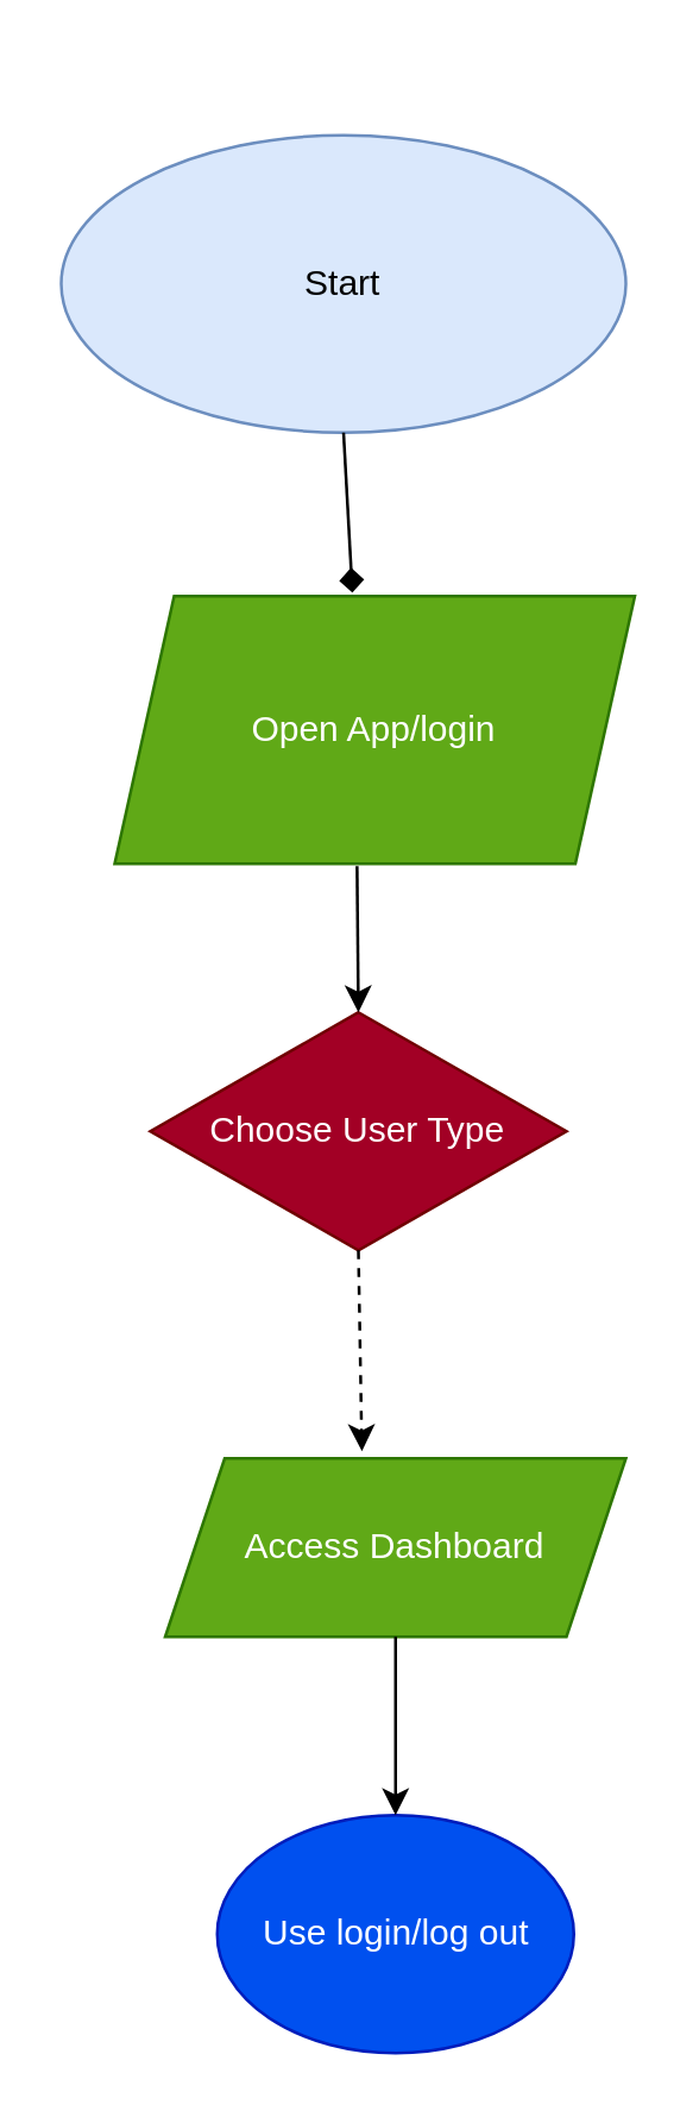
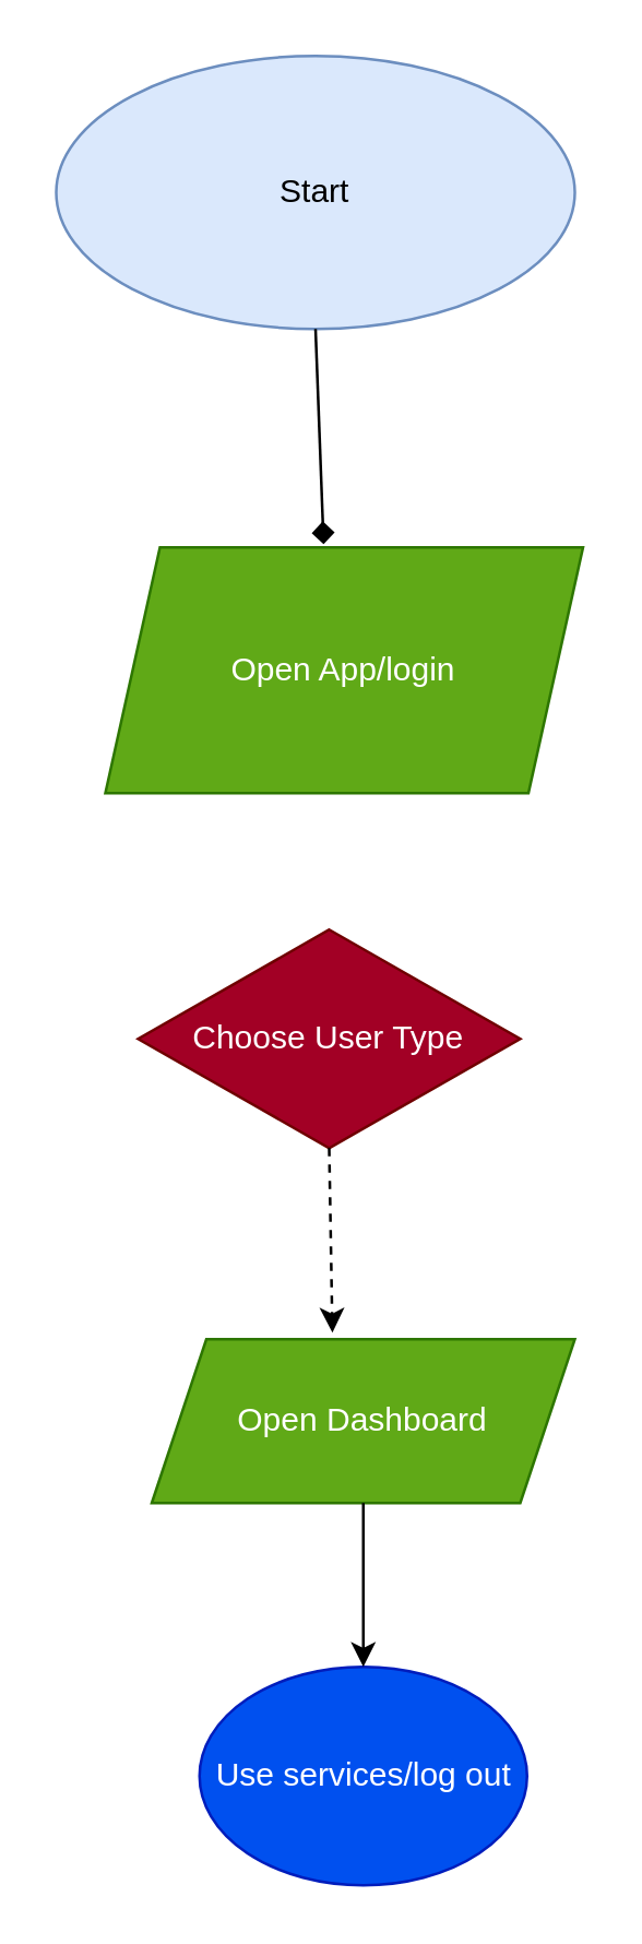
  <mxCell id="0" />
  <mxCell id="1" parent="0" />
- <mxCell id="2" value="Start" style="ellipse;whiteSpace=wrap;html=1;fillColor=#dae8fc;strokeColor=#6c8ebf;" vertex="1" parent="1"><mxGeometry x="20" y="45" width="190" height="100" as="geometry" /></mxCell>
+ <mxCell id="2" value="Start" style="ellipse;whiteSpace=wrap;html=1;fillColor=#dae8fc;strokeColor=#6c8ebf;" vertex="1" parent="1"><mxGeometry x="20" y="20" width="190" height="100" as="geometry" /></mxCell>
  <mxCell id="3" value="Open App/login" style="shape=parallelogram;perimeter=parallelogramPerimeter;whiteSpace=wrap;html=1;fixedSize=1;fillColor=#60a917;strokeColor=#2D7600;fontColor=#ffffff;" vertex="1" parent="1"><mxGeometry x="38" y="200" width="175" height="90" as="geometry" /></mxCell>
  <mxCell id="4" value="Choose User Type" style="rhombus;whiteSpace=wrap;html=1;fillColor=#a20025;fontColor=#ffffff;strokeColor=#6F0000;" vertex="1" parent="1"><mxGeometry x="50" y="340" width="140" height="80" as="geometry" /></mxCell>
- <mxCell id="5" value="Access Dashboard" style="shape=parallelogram;perimeter=parallelogramPerimeter;whiteSpace=wrap;html=1;fixedSize=1;fillColor=#60a917;strokeColor=#2D7600;fontColor=#ffffff;" vertex="1" parent="1"><mxGeometry x="55" y="490" width="155" height="60" as="geometry" /></mxCell>
- <mxCell id="6" value="Use login/log out" style="ellipse;whiteSpace=wrap;html=1;fillColor=#0050ef;fontColor=#ffffff;strokeColor=#001DBC;" vertex="1" parent="1"><mxGeometry x="72.5" y="610" width="120" height="80" as="geometry" /></mxCell>
+ <mxCell id="5" value="Open Dashboard" style="shape=parallelogram;perimeter=parallelogramPerimeter;whiteSpace=wrap;html=1;fixedSize=1;fillColor=#60a917;strokeColor=#2D7600;fontColor=#ffffff;" vertex="1" parent="1"><mxGeometry x="55" y="490" width="155" height="60" as="geometry" /></mxCell>
+ <mxCell id="6" value="Use services/log out" style="ellipse;whiteSpace=wrap;html=1;fillColor=#0050ef;fontColor=#ffffff;strokeColor=#001DBC;" vertex="1" parent="1"><mxGeometry x="72.5" y="610" width="120" height="80" as="geometry" /></mxCell>
  <mxCell id="7" value="" style="endArrow=diamond;html=1;rounded=0;exitX=0.5;exitY=1;exitDx=0;exitDy=0;entryX=0.457;entryY=-0.013;entryDx=0;entryDy=0;entryPerimeter=0;" edge="1" parent="1" source="2" target="3"><mxGeometry width="50" height="50" relative="1" as="geometry"><mxPoint x="120" y="490" as="sourcePoint" /><mxPoint x="170" y="440" as="targetPoint" /></mxGeometry></mxCell>
  <mxCell id="8" value="" style="endArrow=classic;html=1;rounded=0;exitX=0.5;exitY=1;exitDx=0;exitDy=0;entryX=0.427;entryY=-0.04;entryDx=0;entryDy=0;entryPerimeter=0;dashed=1;" edge="1" parent="1" source="4" target="5"><mxGeometry width="50" height="50" relative="1" as="geometry"><mxPoint x="120" y="300" as="sourcePoint" /><mxPoint x="170" y="250" as="targetPoint" /></mxGeometry></mxCell>
  <mxCell id="9" value="" style="endArrow=classic;html=1;rounded=0;exitX=0.5;exitY=1;exitDx=0;exitDy=0;entryX=0.5;entryY=0;entryDx=0;entryDy=0;" edge="1" parent="1" source="5" target="6"><mxGeometry width="50" height="50" relative="1" as="geometry"><mxPoint x="120" y="300" as="sourcePoint" /><mxPoint x="170" y="250" as="targetPoint" /></mxGeometry></mxCell>
- <mxCell id="10" value="" style="endArrow=classic;html=1;rounded=0;exitX=0.466;exitY=1.009;exitDx=0;exitDy=0;exitPerimeter=0;entryX=0.5;entryY=0;entryDx=0;entryDy=0;" edge="1" parent="1" source="3" target="4"><mxGeometry width="50" height="50" relative="1" as="geometry"><mxPoint x="120" y="350" as="sourcePoint" /><mxPoint x="170" y="300" as="targetPoint" /></mxGeometry></mxCell>
